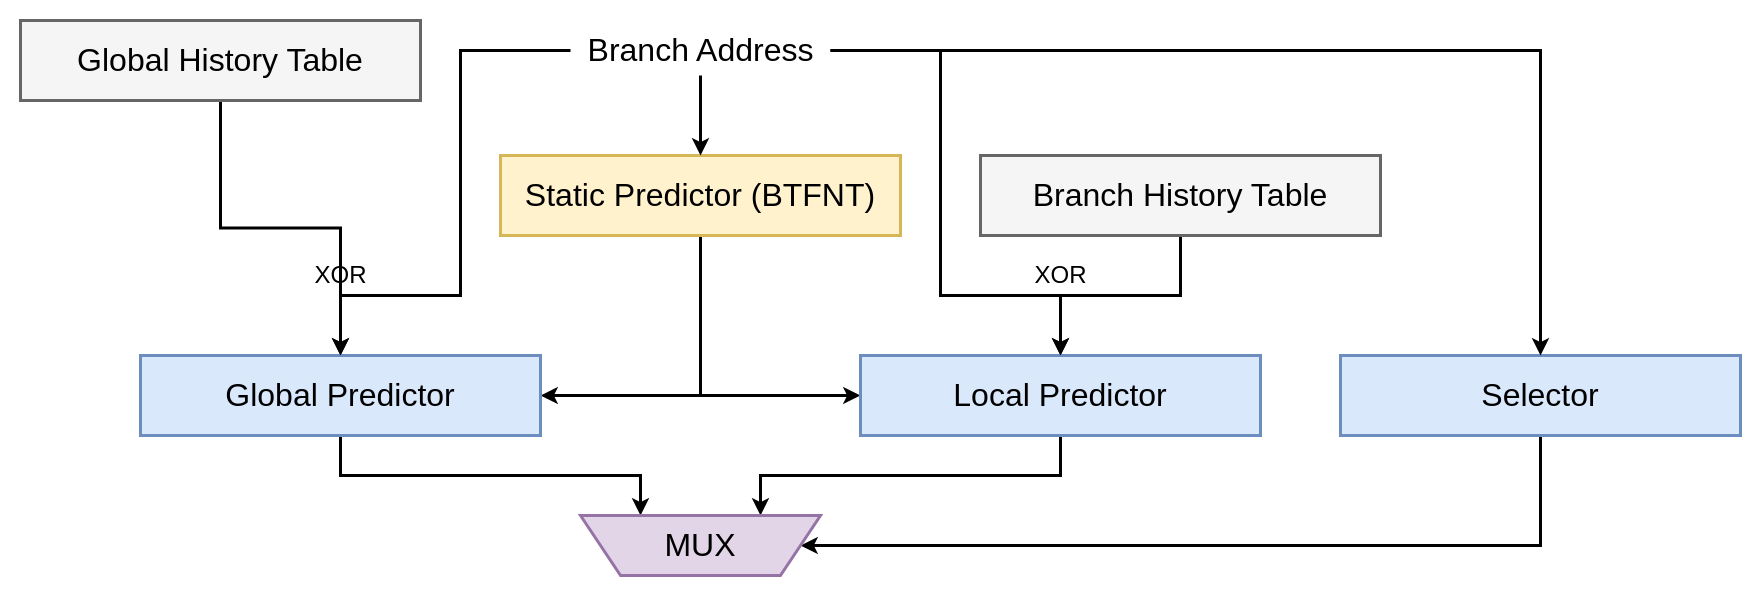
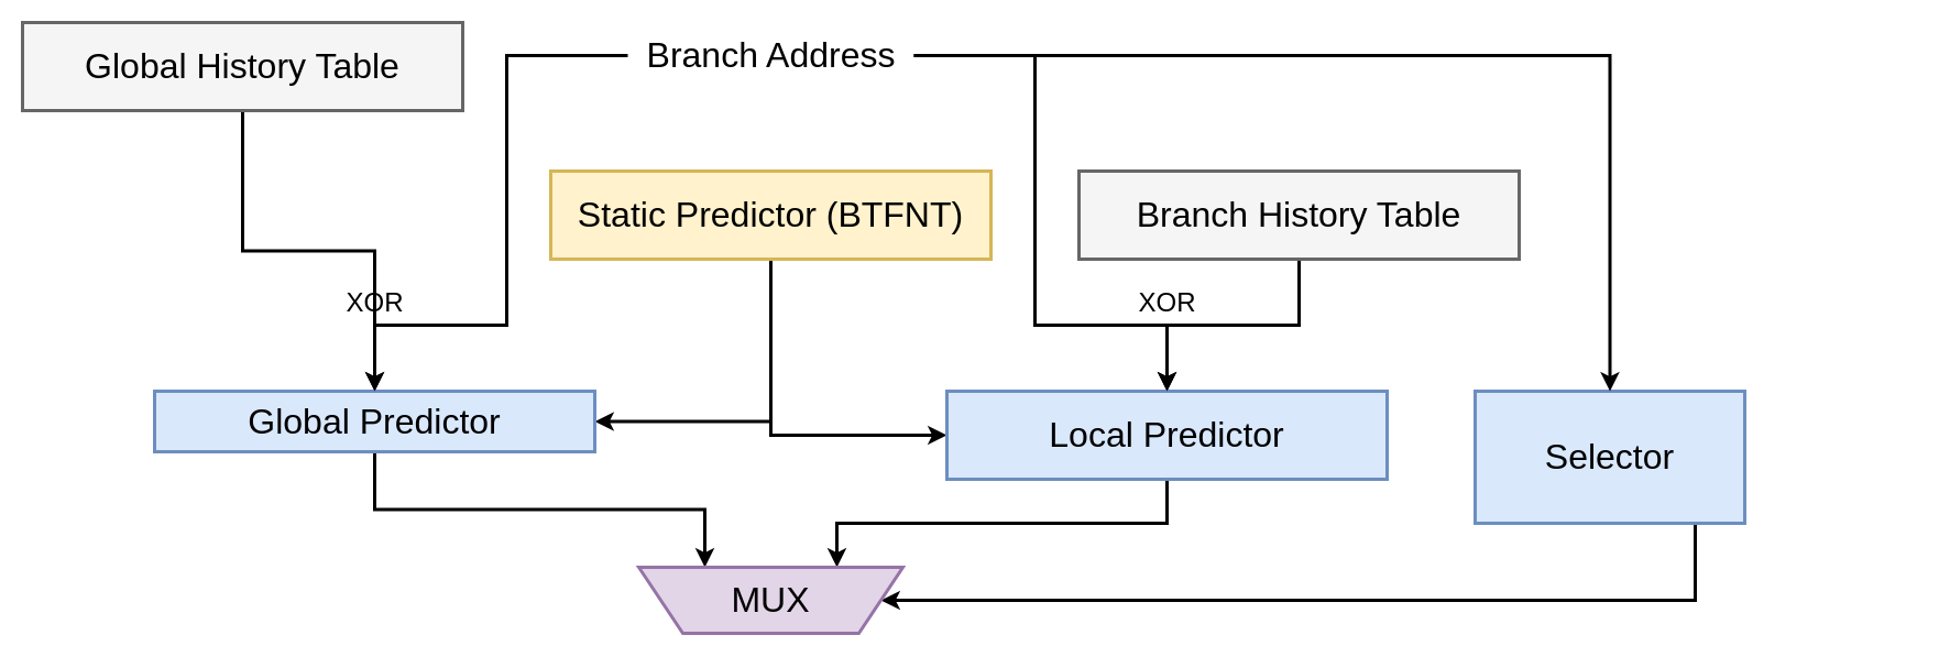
  <mxCell id="0" />
  <mxCell id="1" parent="0" />
  <mxCell id="2" value="" style="edgeStyle=orthogonalEdgeStyle;rounded=0;orthogonalLoop=1;jettySize=auto;html=1;strokeColor=#000000;strokeWidth=3;endSize=8;" parent="1" source="3" target="8" edge="1"><mxGeometry relative="1" as="geometry" /></mxCell>
  <mxCell id="3" value="&lt;font style=&quot;font-size: 32px&quot; color=&quot;#000000&quot;&gt;Global History Table&lt;/font&gt;" style="rounded=0;whiteSpace=wrap;html=1;fillColor=#f5f5f5;strokeColor=#666666;strokeWidth=3;fontColor=#333333;" parent="1" vertex="1"><mxGeometry x="20" y="20" width="400" height="80" as="geometry" /></mxCell>
  <mxCell id="4" style="edgeStyle=orthogonalEdgeStyle;rounded=0;orthogonalLoop=1;jettySize=auto;html=1;exitX=0.5;exitY=1;exitDx=0;exitDy=0;entryX=1;entryY=0.5;entryDx=0;entryDy=0;endSize=8;strokeColor=#000000;strokeWidth=3;fontColor=#FFFFCC;" parent="1" source="6" target="8" edge="1"><mxGeometry relative="1" as="geometry" /></mxCell>
  <mxCell id="5" style="edgeStyle=orthogonalEdgeStyle;rounded=0;orthogonalLoop=1;jettySize=auto;html=1;exitX=0.5;exitY=1;exitDx=0;exitDy=0;entryX=0;entryY=0.5;entryDx=0;entryDy=0;endSize=8;strokeColor=#000000;strokeWidth=3;fontColor=#FFFFCC;" parent="1" source="6" target="12" edge="1"><mxGeometry relative="1" as="geometry" /></mxCell>
  <mxCell id="6" value="&lt;font style=&quot;font-size: 32px&quot; color=&quot;#000000&quot;&gt;Static Predictor (BTFNT)&lt;/font&gt;" style="rounded=0;whiteSpace=wrap;html=1;fillColor=#fff2cc;strokeColor=#d6b656;strokeWidth=3;" parent="1" vertex="1"><mxGeometry x="500" y="155" width="400" height="80" as="geometry" /></mxCell>
  <mxCell id="7" style="edgeStyle=orthogonalEdgeStyle;rounded=0;orthogonalLoop=1;jettySize=auto;html=1;exitX=0.5;exitY=1;exitDx=0;exitDy=0;entryX=0.25;entryY=0;entryDx=0;entryDy=0;endSize=8;strokeColor=#000000;strokeWidth=3;fontSize=32;fontColor=#000000;" parent="1" source="8" target="22" edge="1"><mxGeometry relative="1" as="geometry" /></mxCell>
- <mxCell id="8" value="&lt;font style=&quot;font-size: 32px&quot; color=&quot;#000000&quot;&gt;Global Predictor&lt;/font&gt;" style="rounded=0;whiteSpace=wrap;html=1;fillColor=#dae8fc;strokeColor=#6c8ebf;strokeWidth=3;" parent="1" vertex="1"><mxGeometry x="140" y="355" width="400" height="80" as="geometry" /></mxCell>
+ <mxCell id="8" value="&lt;font style=&quot;font-size: 32px&quot; color=&quot;#000000&quot;&gt;Global Predictor&lt;/font&gt;" style="rounded=0;whiteSpace=wrap;html=1;fillColor=#dae8fc;strokeColor=#6c8ebf;strokeWidth=3;" parent="1" vertex="1"><mxGeometry x="140" y="355" width="400" height="55" as="geometry" /></mxCell>
  <mxCell id="9" value="" style="edgeStyle=orthogonalEdgeStyle;rounded=0;orthogonalLoop=1;jettySize=auto;html=1;endSize=8;strokeColor=#000000;strokeWidth=3;" parent="1" source="10" target="12" edge="1"><mxGeometry relative="1" as="geometry" /></mxCell>
  <mxCell id="10" value="&lt;font style=&quot;font-size: 32px&quot; color=&quot;#000000&quot;&gt;Branch History Table&lt;/font&gt;" style="rounded=0;whiteSpace=wrap;html=1;fillColor=#f5f5f5;strokeColor=#666666;strokeWidth=3;fontColor=#333333;" parent="1" vertex="1"><mxGeometry x="980" y="155" width="400" height="80" as="geometry" /></mxCell>
  <mxCell id="11" style="edgeStyle=orthogonalEdgeStyle;rounded=0;orthogonalLoop=1;jettySize=auto;html=1;exitX=0.5;exitY=1;exitDx=0;exitDy=0;entryX=0.75;entryY=0;entryDx=0;entryDy=0;endSize=8;strokeColor=#000000;strokeWidth=3;fontSize=32;fontColor=#000000;" parent="1" source="12" target="22" edge="1"><mxGeometry relative="1" as="geometry" /></mxCell>
  <mxCell id="12" value="&lt;font style=&quot;font-size: 32px&quot; color=&quot;#000000&quot;&gt;Local Predictor&lt;/font&gt;" style="rounded=0;whiteSpace=wrap;html=1;fillColor=#dae8fc;strokeColor=#6c8ebf;strokeWidth=3;" parent="1" vertex="1"><mxGeometry x="860" y="355" width="400" height="80" as="geometry" /></mxCell>
  <mxCell id="13" style="edgeStyle=orthogonalEdgeStyle;rounded=0;orthogonalLoop=1;jettySize=auto;html=1;exitX=0.5;exitY=1;exitDx=0;exitDy=0;entryX=1;entryY=0.5;entryDx=0;entryDy=0;endSize=8;strokeColor=#000000;strokeWidth=3;fontSize=32;fontColor=#000000;" parent="1" source="14" target="22" edge="1"><mxGeometry relative="1" as="geometry"><Array as="points"><mxPoint x="1540" y="545" /></Array></mxGeometry></mxCell>
- <mxCell id="14" value="&lt;font style=&quot;font-size: 32px&quot; color=&quot;#000000&quot;&gt;Selector&lt;/font&gt;" style="rounded=0;whiteSpace=wrap;html=1;fillColor=#dae8fc;strokeColor=#6c8ebf;strokeWidth=3;" parent="1" vertex="1"><mxGeometry x="1340" y="355" width="400" height="80" as="geometry" /></mxCell>
- <mxCell id="15" value="" style="edgeStyle=orthogonalEdgeStyle;rounded=0;orthogonalLoop=1;jettySize=auto;html=1;endSize=8;strokeColor=#000000;strokeWidth=3;fontColor=#FFFFCC;" parent="1" source="19" target="6" edge="1"><mxGeometry relative="1" as="geometry" /></mxCell>
+ <mxCell id="14" value="&lt;font style=&quot;font-size: 32px&quot; color=&quot;#000000&quot;&gt;Selector&lt;/font&gt;" style="rounded=0;whiteSpace=wrap;html=1;fillColor=#dae8fc;strokeColor=#6c8ebf;strokeWidth=3;" parent="1" vertex="1"><mxGeometry x="1340" y="355" width="245" height="120" as="geometry" /></mxCell>
  <mxCell id="16" value="" style="edgeStyle=orthogonalEdgeStyle;rounded=0;orthogonalLoop=1;jettySize=auto;html=1;endSize=8;strokeColor=#000000;strokeWidth=3;fontColor=#FFFFCC;entryX=0.5;entryY=0;entryDx=0;entryDy=0;" parent="1" source="19" target="8" edge="1"><mxGeometry relative="1" as="geometry"><mxPoint x="490" y="50" as="targetPoint" /><Array as="points"><mxPoint x="460" y="50" /><mxPoint x="460" y="295" /><mxPoint x="340" y="295" /></Array></mxGeometry></mxCell>
  <mxCell id="17" value="" style="edgeStyle=orthogonalEdgeStyle;rounded=0;orthogonalLoop=1;jettySize=auto;html=1;endSize=8;strokeColor=#000000;strokeWidth=3;fontColor=#FFFFCC;entryX=0.5;entryY=0;entryDx=0;entryDy=0;" parent="1" source="19" target="12" edge="1"><mxGeometry relative="1" as="geometry"><mxPoint x="700" y="-55" as="targetPoint" /><Array as="points"><mxPoint x="940" y="50" /><mxPoint x="940" y="295" /><mxPoint x="1060" y="295" /></Array></mxGeometry></mxCell>
  <mxCell id="18" value="" style="edgeStyle=orthogonalEdgeStyle;rounded=0;orthogonalLoop=1;jettySize=auto;html=1;endSize=8;strokeColor=#000000;strokeWidth=3;fontColor=#FFFFCC;" parent="1" source="19" target="14" edge="1"><mxGeometry relative="1" as="geometry"><mxPoint x="700" y="-55" as="targetPoint" /></mxGeometry></mxCell>
  <mxCell id="19" value="&lt;font style=&quot;font-size: 32px&quot; color=&quot;#000000&quot;&gt;Branch Address&lt;/font&gt;" style="text;html=1;align=center;verticalAlign=middle;resizable=0;points=[];autosize=1;spacingBottom=0;spacingTop=0;spacing=10;" parent="1" vertex="1"><mxGeometry x="570" y="25" width="260" height="50" as="geometry" /></mxCell>
  <mxCell id="20" value="&lt;font style=&quot;font-size: 24px&quot; color=&quot;#000000&quot;&gt;XOR&lt;/font&gt;" style="text;html=1;align=center;verticalAlign=middle;resizable=0;points=[];autosize=1;fontColor=#f0f0f0;spacingTop=10;spacingBottom=10;" parent="1" vertex="1"><mxGeometry x="305" y="255" width="70" height="40" as="geometry" /></mxCell>
  <mxCell id="21" value="&lt;font style=&quot;font-size: 24px&quot; color=&quot;#000000&quot;&gt;XOR&lt;/font&gt;" style="text;html=1;align=center;verticalAlign=middle;resizable=0;points=[];autosize=1;fontColor=#f0f0f0;spacingTop=10;spacingBottom=10;" parent="1" vertex="1"><mxGeometry x="1025" y="255" width="70" height="40" as="geometry" /></mxCell>
  <mxCell id="22" value="&lt;font style=&quot;font-size: 32px;&quot;&gt;MUX&lt;/font&gt;" style="verticalLabelPosition=middle;verticalAlign=middle;html=1;shape=trapezoid;perimeter=trapezoidPerimeter;whiteSpace=wrap;size=0.167;arcSize=10;flipV=1;strokeColor=#9673a6;strokeWidth=3;fillColor=#e1d5e7;labelPosition=center;align=center;fontSize=32;fontColor=#000000;" parent="1" vertex="1"><mxGeometry x="580" y="515" width="240" height="60" as="geometry" /></mxCell>
